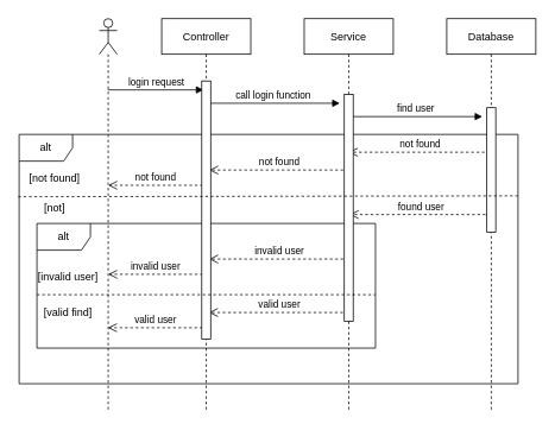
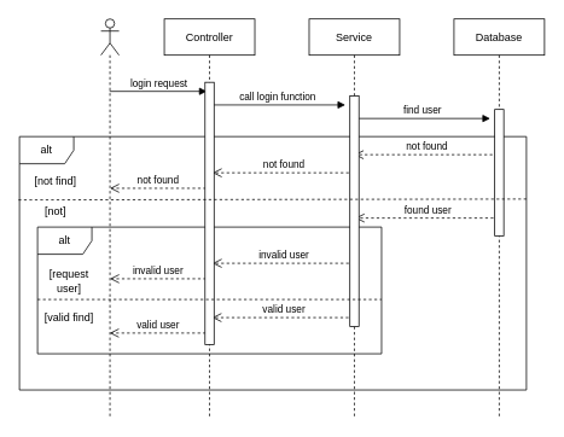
  <mxCell id="0" />
  <mxCell id="1" parent="0" />
  <mxCell id="2" value="Controller" style="shape=umlLifeline;perimeter=lifelinePerimeter;container=1;collapsible=0;recursiveResize=0;rounded=0;shadow=0;strokeWidth=1;" parent="1" vertex="1"><mxGeometry x="181" y="20" width="100" height="440" as="geometry" /></mxCell>
  <mxCell id="3" value="Service" style="shape=umlLifeline;perimeter=lifelinePerimeter;container=1;collapsible=0;recursiveResize=0;rounded=0;shadow=0;strokeWidth=1;" parent="1" vertex="1"><mxGeometry x="341" y="20" width="100" height="440" as="geometry" /></mxCell>
  <mxCell id="4" value="Database" style="shape=umlLifeline;perimeter=lifelinePerimeter;container=1;collapsible=0;recursiveResize=0;rounded=0;shadow=0;strokeWidth=1;" vertex="1" parent="1"><mxGeometry x="501" y="20" width="100" height="440" as="geometry" /></mxCell>
  <mxCell id="5" value="" style="shape=umlLifeline;participant=umlActor;perimeter=lifelinePerimeter;whiteSpace=wrap;html=1;container=1;collapsible=0;recursiveResize=0;verticalAlign=top;spacingTop=36;outlineConnect=0;" vertex="1" parent="1"><mxGeometry x="111" y="20" width="20" height="440" as="geometry" /></mxCell>
  <mxCell id="6" value="login request" style="html=1;verticalAlign=bottom;endArrow=block;" edge="1" parent="1" source="5"><mxGeometry width="80" relative="1" as="geometry"><mxPoint x="221" y="180" as="sourcePoint" /><mxPoint x="228" y="100" as="targetPoint" /></mxGeometry></mxCell>
  <mxCell id="7" value="call login function" style="html=1;verticalAlign=bottom;endArrow=block;" edge="1" parent="1" source="2"><mxGeometry width="80" relative="1" as="geometry"><mxPoint x="250.997" y="120" as="sourcePoint" /><mxPoint x="381" y="115" as="targetPoint" /></mxGeometry></mxCell>
  <mxCell id="8" value="find user" style="html=1;verticalAlign=bottom;endArrow=block;" edge="1" parent="1" source="3"><mxGeometry width="80" relative="1" as="geometry"><mxPoint x="393.667" y="110" as="sourcePoint" /><mxPoint x="541" y="130" as="targetPoint" /></mxGeometry></mxCell>
  <mxCell id="9" value="valid user" style="html=1;verticalAlign=bottom;endArrow=open;dashed=1;endSize=8;entryX=0.53;entryY=0.565;entryDx=0;entryDy=0;entryPerimeter=0;" edge="1" parent="1"><mxGeometry relative="1" as="geometry"><mxPoint x="390.5" y="350" as="sourcePoint" /><mxPoint x="234" y="350" as="targetPoint" /></mxGeometry></mxCell>
  <mxCell id="10" value="found user" style="html=1;verticalAlign=bottom;endArrow=open;dashed=1;endSize=8;entryX=0.51;entryY=0.5;entryDx=0;entryDy=0;entryPerimeter=0;" edge="1" parent="1" source="4" target="3"><mxGeometry relative="1" as="geometry"><mxPoint x="521" y="160" as="sourcePoint" /><mxPoint x="392" y="156" as="targetPoint" /></mxGeometry></mxCell>
  <mxCell id="11" value="valid user" style="html=1;verticalAlign=bottom;endArrow=open;dashed=1;endSize=8;exitX=0.458;exitY=0.622;exitDx=0;exitDy=0;exitPerimeter=0;" edge="1" parent="1"><mxGeometry relative="1" as="geometry"><mxPoint x="226.8" y="367.1" as="sourcePoint" /><mxPoint x="120.667" y="367.1" as="targetPoint" /></mxGeometry></mxCell>
  <mxCell id="12" value="invalid user" style="html=1;verticalAlign=bottom;endArrow=open;dashed=1;endSize=8;entryX=0.53;entryY=0.565;entryDx=0;entryDy=0;entryPerimeter=0;" edge="1" parent="1"><mxGeometry relative="1" as="geometry"><mxPoint x="390.83" y="290" as="sourcePoint" /><mxPoint x="234.33" y="290" as="targetPoint" /></mxGeometry></mxCell>
  <mxCell id="13" value="invalid user" style="html=1;verticalAlign=bottom;endArrow=open;dashed=1;endSize=8;exitX=0.458;exitY=0.622;exitDx=0;exitDy=0;exitPerimeter=0;" edge="1" parent="1"><mxGeometry relative="1" as="geometry"><mxPoint x="227.13" y="307.1" as="sourcePoint" /><mxPoint x="120.997" y="307.1" as="targetPoint" /></mxGeometry></mxCell>
  <mxCell id="14" value="not found" style="html=1;verticalAlign=bottom;endArrow=open;dashed=1;endSize=8;entryX=0.51;entryY=0.5;entryDx=0;entryDy=0;entryPerimeter=0;" edge="1" parent="1"><mxGeometry relative="1" as="geometry"><mxPoint x="549.5" y="170" as="sourcePoint" /><mxPoint x="391" y="170" as="targetPoint" /></mxGeometry></mxCell>
  <mxCell id="15" value="not found" style="html=1;verticalAlign=bottom;endArrow=open;dashed=1;endSize=8;entryX=0.53;entryY=0.565;entryDx=0;entryDy=0;entryPerimeter=0;" edge="1" parent="1"><mxGeometry relative="1" as="geometry"><mxPoint x="390.83" y="190" as="sourcePoint" /><mxPoint x="234.33" y="190" as="targetPoint" /></mxGeometry></mxCell>
  <mxCell id="16" value="not found" style="html=1;verticalAlign=bottom;endArrow=open;dashed=1;endSize=8;exitX=0.458;exitY=0.622;exitDx=0;exitDy=0;exitPerimeter=0;" edge="1" parent="1"><mxGeometry relative="1" as="geometry"><mxPoint x="227.13" y="207.1" as="sourcePoint" /><mxPoint x="120.997" y="207.1" as="targetPoint" /></mxGeometry></mxCell>
  <mxCell id="17" value="alt" style="shape=umlFrame;whiteSpace=wrap;html=1;" vertex="1" parent="1"><mxGeometry x="21" y="150" width="560" height="280" as="geometry" /></mxCell>
  <mxCell id="18" value="alt" style="shape=umlFrame;whiteSpace=wrap;html=1;" vertex="1" parent="1"><mxGeometry x="41" y="250" width="380" height="140" as="geometry" /></mxCell>
  <mxCell id="19" value="" style="html=1;points=[];perimeter=orthogonalPerimeter;" vertex="1" parent="1"><mxGeometry x="226" y="90" width="10" height="290" as="geometry" /></mxCell>
  <mxCell id="20" value="" style="html=1;points=[];perimeter=orthogonalPerimeter;" vertex="1" parent="1"><mxGeometry x="386" y="105" width="10" height="255" as="geometry" /></mxCell>
  <mxCell id="21" value="" style="html=1;points=[];perimeter=orthogonalPerimeter;" vertex="1" parent="1"><mxGeometry x="546" y="120" width="10" height="140" as="geometry" /></mxCell>
- <mxCell id="22" value="[not found]" style="text;html=1;strokeColor=none;fillColor=none;align=center;verticalAlign=middle;whiteSpace=wrap;rounded=0;" vertex="1" parent="1"><mxGeometry x="31" y="190" width="60" height="20" as="geometry" /></mxCell>
+ <mxCell id="22" value="[not find]" style="text;html=1;strokeColor=none;fillColor=none;align=center;verticalAlign=middle;whiteSpace=wrap;rounded=0;" vertex="1" parent="1"><mxGeometry x="31" y="190" width="60" height="20" as="geometry" /></mxCell>
  <mxCell id="23" value="[not]" style="text;html=1;strokeColor=none;fillColor=none;align=center;verticalAlign=middle;whiteSpace=wrap;rounded=0;" vertex="1" parent="1"><mxGeometry x="31" y="222.5" width="60" height="20" as="geometry" /></mxCell>
- <mxCell id="24" value="[invalid user]" style="text;html=1;strokeColor=none;fillColor=none;align=center;verticalAlign=middle;whiteSpace=wrap;rounded=0;" vertex="1" parent="1"><mxGeometry x="41" y="300" width="70" height="20" as="geometry" /></mxCell>
+ <mxCell id="24" value="[request user]" style="text;html=1;strokeColor=none;fillColor=none;align=center;verticalAlign=middle;whiteSpace=wrap;rounded=0;" vertex="1" parent="1"><mxGeometry x="41" y="300" width="70" height="20" as="geometry" /></mxCell>
  <mxCell id="25" value="[valid find]" style="text;html=1;strokeColor=none;fillColor=none;align=center;verticalAlign=middle;whiteSpace=wrap;rounded=0;" vertex="1" parent="1"><mxGeometry x="41" y="340" width="70" height="20" as="geometry" /></mxCell>
  <mxCell id="26" value="" style="endArrow=none;dashed=1;html=1;" edge="1" parent="1"><mxGeometry width="50" height="50" relative="1" as="geometry"><mxPoint x="20" y="220" as="sourcePoint" /><mxPoint x="581" y="219" as="targetPoint" /></mxGeometry></mxCell>
  <mxCell id="27" value="" style="endArrow=none;dashed=1;html=1;" edge="1" parent="1"><mxGeometry width="50" height="50" relative="1" as="geometry"><mxPoint x="41" y="330" as="sourcePoint" /><mxPoint x="421" y="330" as="targetPoint" /></mxGeometry></mxCell>
